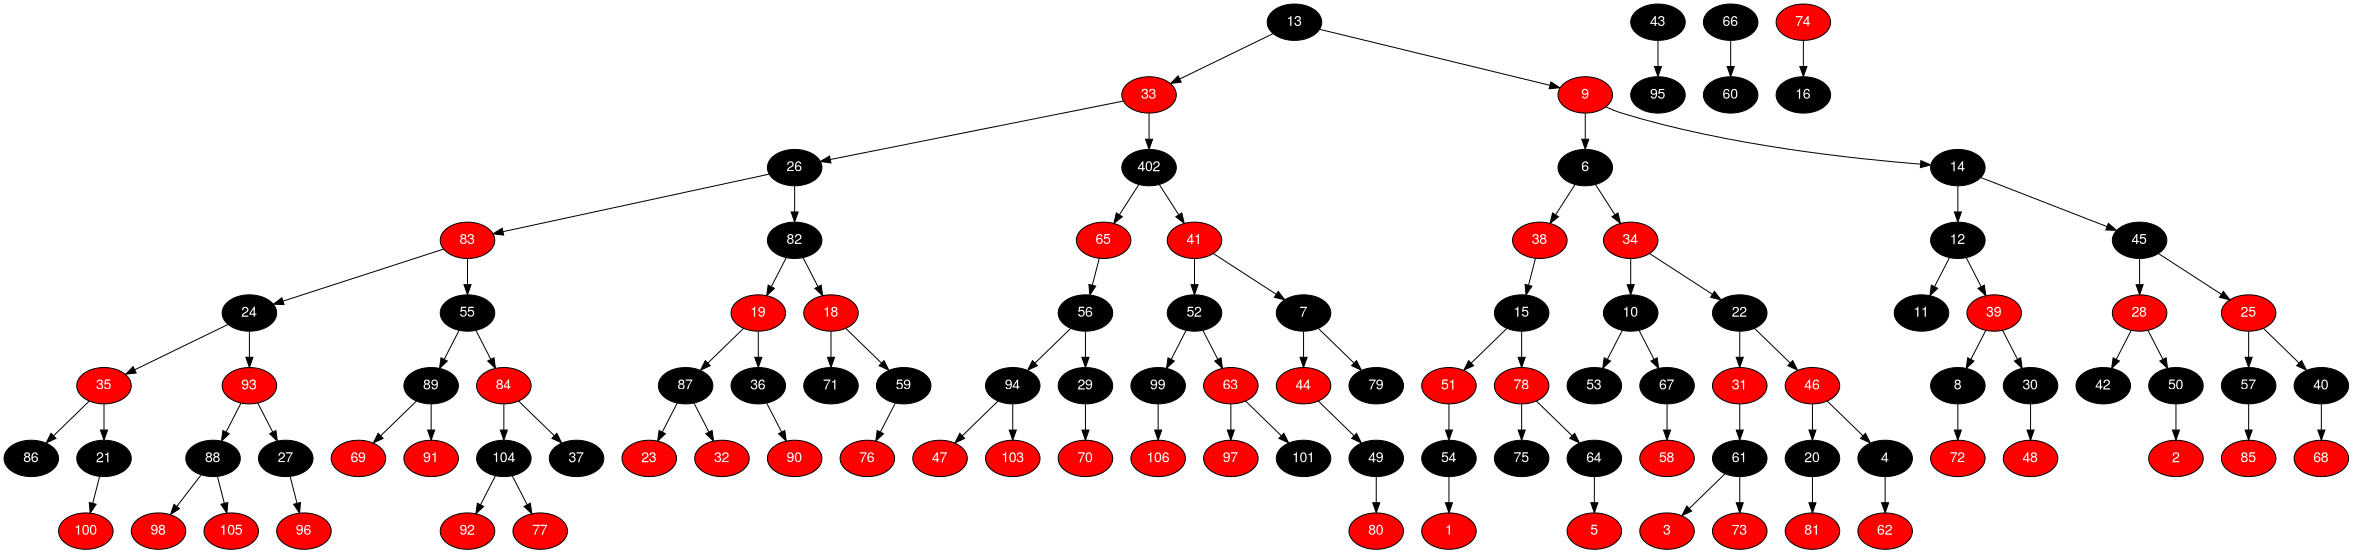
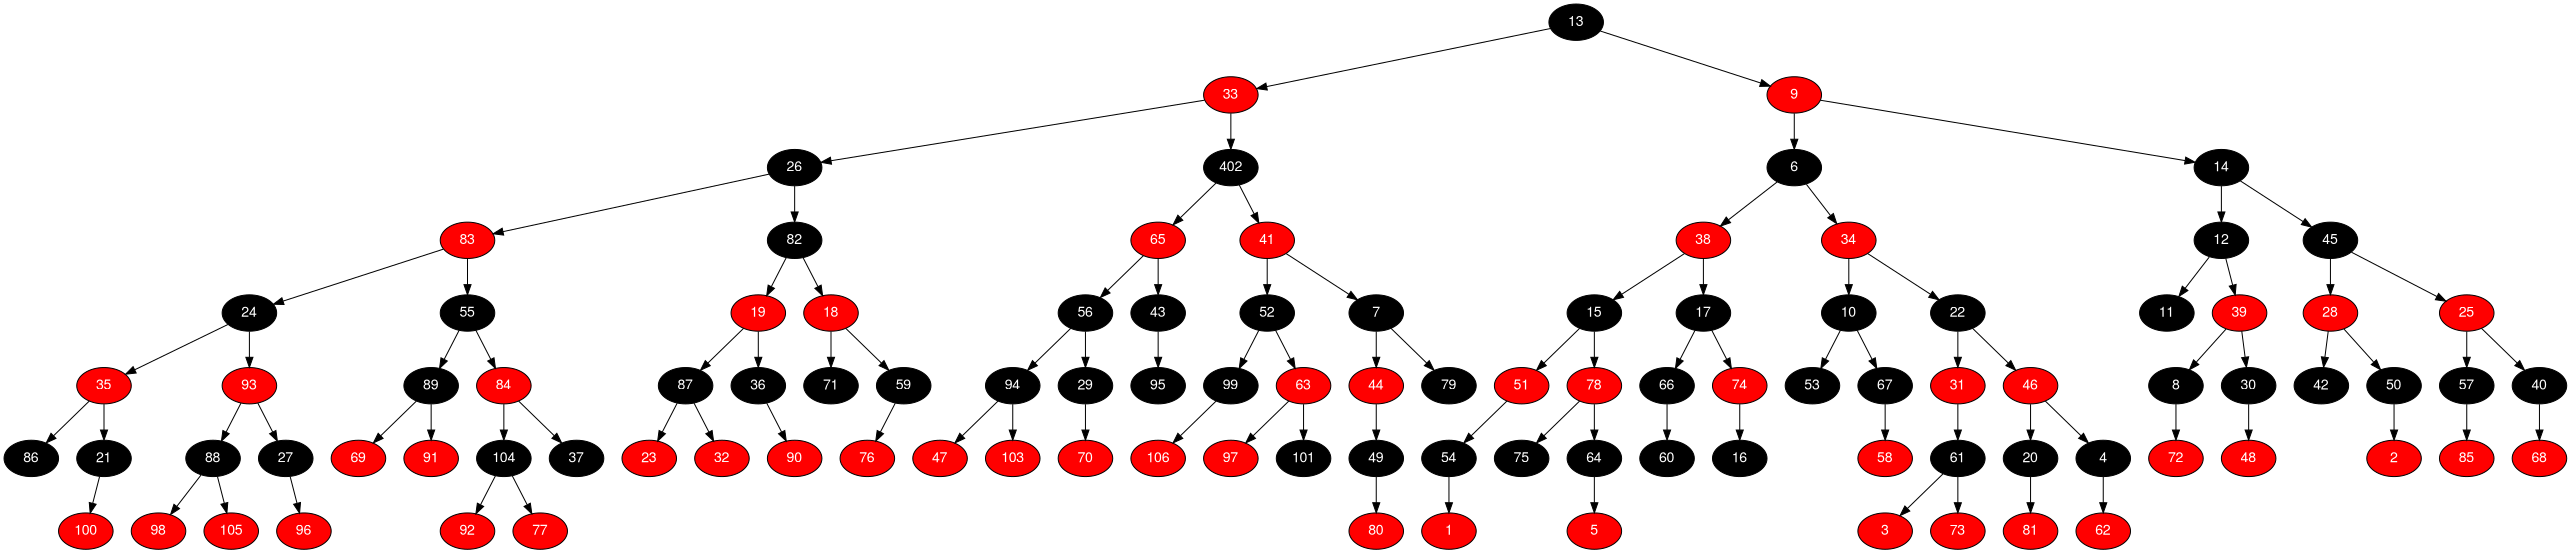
  digraph {
    node [fillcolor=" black" fontcolor=" white" fontname="Helvetica,Arial,sans-serif" style=filled]
    edge [color=black fontname="Helvetica,Arial,sans-serif"]
    13
    33 [fillcolor=" red"]
    26
    83 [fillcolor=" red"]
    24
    35 [fillcolor=" red"]
    86
    21
    100 [fillcolor=" red"]
    93 [fillcolor=" red"]
    88
    98 [fillcolor=" red"]
    105 [fillcolor=" red"]
    27
    96 [fillcolor=" red"]
    55
    89
    69 [fillcolor=" red"]
    91 [fillcolor=" red"]
    84 [fillcolor=" red"]
    104
    92 [fillcolor=" red"]
    77 [fillcolor=" red"]
    37
    82
    19 [fillcolor=" red"]
    87
    23 [fillcolor=" red"]
    32 [fillcolor=" red"]
    36
    90 [fillcolor=" red"]
    18 [fillcolor=" red"]
    71
    59
    76 [fillcolor=" red"]
    n36 [label=402]
    65 [fillcolor=" red"]
    56
    94
    47 [fillcolor=" red"]
    103 [fillcolor=" red"]
    29
    70 [fillcolor=" red"]
    43
    95
    41 [fillcolor=" red"]
    52
    99
    106 [fillcolor=" red"]
    63 [fillcolor=" red"]
    97 [fillcolor=red]
    101
    7
    44 [fillcolor=" red"]
    49
    80 [fillcolor=" red"]
    79
    9 [fillcolor=" red"]
    6
    38 [fillcolor=" red"]
    15
    51 [fillcolor=" red"]
    54
    1 [fillcolor=" red"]
    78 [fillcolor=" red"]
    75
    64
    5 [fillcolor=" red"]
+   17
    66
    74 [fillcolor=" red"]
    16
    60
    34 [fillcolor=" red"]
    10
    53
    67
    58 [fillcolor=" red"]
    22
    31 [fillcolor=" red"]
    61
    3 [fillcolor=" red"]
    73 [fillcolor=" red"]
    46 [fillcolor=" red"]
    20
    81 [fillcolor=" red"]
    4
    62 [fillcolor=" red"]
    14
    12
    11
    39 [fillcolor=" red"]
    8
    72 [fillcolor=" red"]
    30
    48 [fillcolor=" red"]
    45
    28 [fillcolor=" red"]
    42
    50
    2 [fillcolor=" red"]
    25 [fillcolor=" red"]
    57
    85 [fillcolor=" red"]
    40
    68 [fillcolor=" red"]
    subgraph sub_1 {
      13
      33
      26
      83
      24
      35
      86
      21
      100
      93
      88
      98
      105
      27
      96
      55
      89
      69
      91
      84
      104
      92
      77
      37
      82
      19
      87
      23
      32
      36
      90
      18
      71
      59
      76
      n36
      65
      56
      94
      47
      103
      29
      70
      43
      95
      41
      52
      99
      106
      63
      97
      101
      7
      44
      49
      80
      79
      9
      6
      38
      15
      51
      54
      1
      78
      75
      64
      5
+     17
      66
      74
      16
      60
      34
      10
      53
      67
      58
      22
      31
      61
      3
      73
      46
      20
      81
      4
      62
      14
      12
      11
      39
      8
      72
      30
      48
      45
      28
      42
      50
      2
      25
      57
      85
      40
      68
    }
    13 -> 33
    13 -> 9
    33 -> 26
    33 -> n36
    26 -> 83
    26 -> 82
    83 -> 24
    83 -> 55
    24 -> 35
    24 -> 93
    35 -> 86
    35 -> 21
    21 -> 100
    93 -> 88
    93 -> 27
    88 -> 98
    88 -> 105
    27 -> 96
    55 -> 89
    55 -> 84
    89 -> 69
    89 -> 91
    84 -> 104
    84 -> 37
    104 -> 92
    104 -> 77
    82 -> 19
    82 -> 18
    19 -> 87
    19 -> 36
    87 -> 23
    87 -> 32
    36 -> 90
    18 -> 71
    18 -> 59
    59 -> 76
    n36 -> 65
    n36 -> 41
    65 -> 56
+   65 -> 43
    56 -> 94
    56 -> 29
    94 -> 47
    94 -> 103
    29 -> 70
    43 -> 95
    41 -> 52
    41 -> 7
    52 -> 99
    52 -> 63
    99 -> 106
    63 -> 97
    63 -> 101
    7 -> 44
    7 -> 79
    44 -> 49
    49 -> 80
    9 -> 6
    9 -> 14
    6 -> 38
    6 -> 34
    38 -> 15
+   38 -> 17
    15 -> 51
    15 -> 78
    51 -> 54
    54 -> 1
    78 -> 75
    78 -> 64
    64 -> 5
+   17 -> 66
+   17 -> 74
    66 -> 60
    74 -> 16
    34 -> 10
    34 -> 22
    10 -> 53
    10 -> 67
    67 -> 58
    22 -> 31
    22 -> 46
    31 -> 61
    61 -> 3
    61 -> 73
    46 -> 20
    46 -> 4
    20 -> 81
    4 -> 62
    14 -> 12
    14 -> 45
    12 -> 11
    12 -> 39
    39 -> 8
    39 -> 30
    8 -> 72
    30 -> 48
    45 -> 28
    45 -> 25
    28 -> 42
    28 -> 50
    50 -> 2
    25 -> 57
    25 -> 40
    57 -> 85
    40 -> 68
  }
